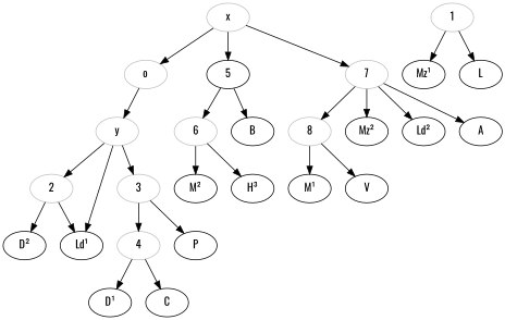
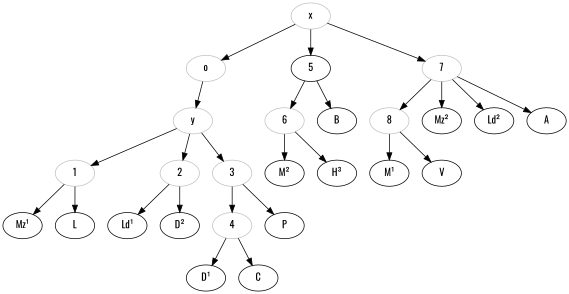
  digraph {
    fontname=Oswald
    node [fontname=Oswald]
    edge [fontname=Oswald]
    o [color=grey]
    y [color=grey]
    x [color=grey]
    5 [color=black]
    7 [color=grey]
    1 [color=grey]
    2 [color=grey]
    3 [color=grey]
    6 [color=grey]
    B
    8 [color=grey]
    n12 [label="Mz²"]
    n13 [label="Ld²"]
    A
    n15 [label="Mz¹"]
    L
    n17 [label="Ld¹"]
    n18 [label="D²"]
    4 [color=grey]
    P
    n21 [label="D¹"]
    C
    n23 [label="M²"]
    n24 [label="H³"]
    n25 [label="M¹"]
    V
    o -> y
-   y -> n17
+   y -> 1
    y -> 2
    y -> 3
    x -> o
    x -> 5
    x -> 7
    5 -> 6
    5 -> B
    7 -> 8
    7 -> n12
    7 -> n13
    7 -> A
    1 -> n15
    1 -> L
    2 -> n17
    2 -> n18
    3 -> 4
    3 -> P
    6 -> n23
    6 -> n24
    8 -> n25
    8 -> V
    4 -> n21
    4 -> C
  }
